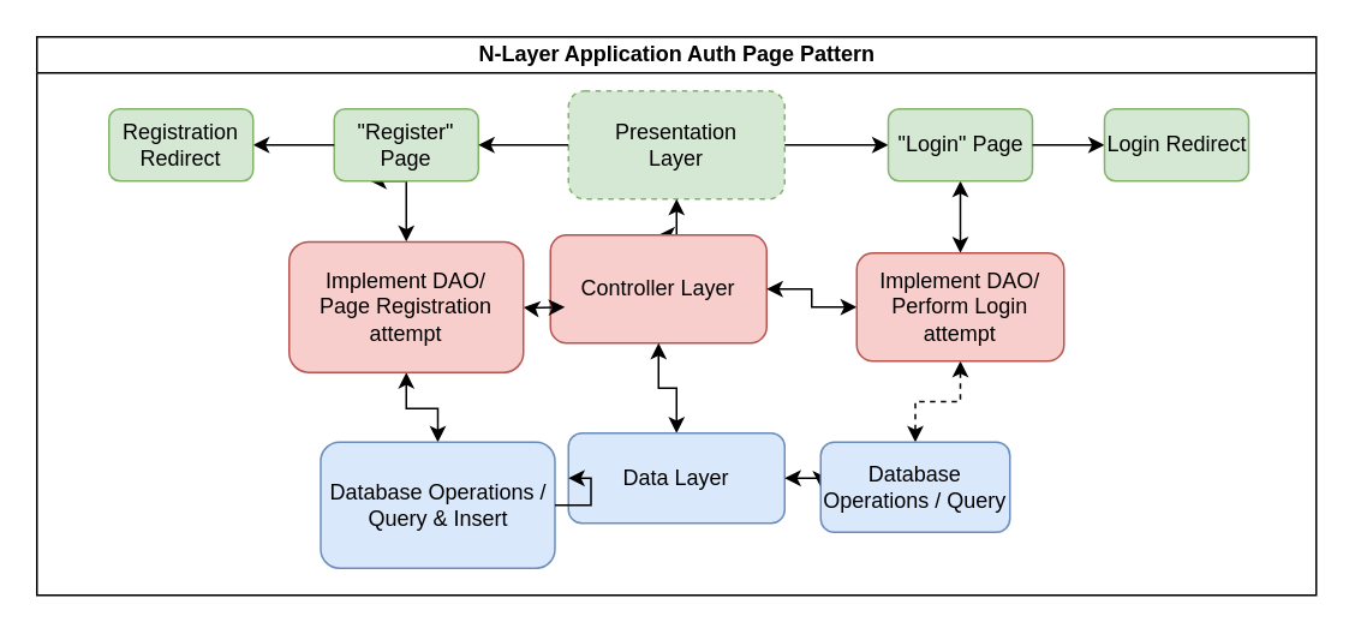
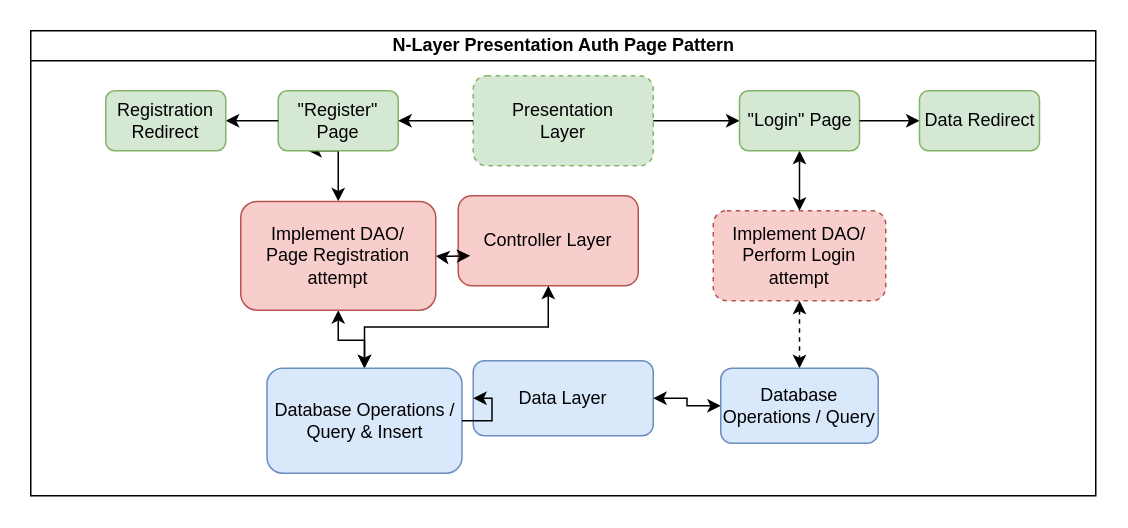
  <mxCell id="0" />
  <mxCell id="1" parent="0" />
- <mxCell id="2" value="N-Layer Application Auth Page Pattern" style="swimlane;html=1;startSize=20;horizontal=1;containerType=tree;glass=0;" vertex="1" parent="1"><mxGeometry x="20" y="20" width="710" height="310" as="geometry" /></mxCell>
+ <mxCell id="2" value="N-Layer Presentation Auth Page Pattern" style="swimlane;html=1;startSize=20;horizontal=1;containerType=tree;glass=0;" vertex="1" parent="1"><mxGeometry x="20" y="20" width="710" height="310" as="geometry" /></mxCell>
  <mxCell id="3" value="Presentation&lt;br&gt;Layer" style="rounded=1;whiteSpace=wrap;html=1;fillColor=#d5e8d4;strokeColor=#82b366;dashed=1;" vertex="1" parent="2"><mxGeometry x="295" y="30" width="120" height="60" as="geometry" /></mxCell>
  <mxCell id="4" value="" style="edgeStyle=orthogonalEdgeStyle;rounded=0;orthogonalLoop=1;jettySize=auto;html=1;" edge="1" parent="2" source="3" target="6"><mxGeometry relative="1" as="geometry" /></mxCell>
  <mxCell id="5" style="edgeStyle=orthogonalEdgeStyle;rounded=0;orthogonalLoop=1;jettySize=auto;html=1;exitX=0.5;exitY=1;exitDx=0;exitDy=0;entryX=0.5;entryY=0;entryDx=0;entryDy=0;startArrow=classic;startFill=1;" edge="1" parent="2" source="6" target="16"><mxGeometry relative="1" as="geometry" /></mxCell>
  <mxCell id="6" value="&quot;Login&quot; Page" style="rounded=1;whiteSpace=wrap;html=1;fillColor=#d5e8d4;strokeColor=#82b366;" vertex="1" parent="2"><mxGeometry x="472.5" y="40" width="80" height="40" as="geometry" /></mxCell>
  <mxCell id="7" style="edgeStyle=orthogonalEdgeStyle;rounded=0;orthogonalLoop=1;jettySize=auto;html=1;exitX=0.25;exitY=1;exitDx=0;exitDy=0;entryX=0.5;entryY=0;entryDx=0;entryDy=0;startArrow=classic;startFill=1;" edge="1" parent="2" source="8" target="19"><mxGeometry relative="1" as="geometry" /></mxCell>
  <mxCell id="8" value="&quot;Register&quot; Page" style="rounded=1;whiteSpace=wrap;html=1;fillColor=#d5e8d4;strokeColor=#82b366;" vertex="1" parent="2"><mxGeometry x="165" y="40" width="80" height="40" as="geometry" /></mxCell>
  <mxCell id="9" value="" style="edgeStyle=orthogonalEdgeStyle;rounded=0;orthogonalLoop=1;jettySize=auto;html=1;entryX=1;entryY=0.5;entryDx=0;entryDy=0;" edge="1" parent="2" source="3" target="8"><mxGeometry relative="1" as="geometry" /></mxCell>
  <mxCell id="10" value="" style="edgeStyle=orthogonalEdgeStyle;rounded=0;orthogonalLoop=1;jettySize=auto;html=1;entryX=1;entryY=0.5;entryDx=0;entryDy=0;" edge="1" parent="2" source="8" target="11"><mxGeometry relative="1" as="geometry"><mxPoint x="335" y="140" as="sourcePoint" /></mxGeometry></mxCell>
- <mxCell id="11" value="Registration Redirect" style="rounded=1;whiteSpace=wrap;html=1;fillColor=#d5e8d4;strokeColor=#82b366;" vertex="1" parent="2"><mxGeometry x="40" y="40" width="80" height="40" as="geometry" /></mxCell>
- <mxCell id="12" value="" style="edgeStyle=orthogonalEdgeStyle;rounded=0;orthogonalLoop=1;jettySize=auto;html=1;startArrow=classic;startFill=1;" edge="1" parent="2" source="3" target="13"><mxGeometry relative="1" as="geometry" /></mxCell>
+ <mxCell id="11" value="Registration Redirect" style="rounded=1;whiteSpace=wrap;html=1;fillColor=#d5e8d4;strokeColor=#82b366;" vertex="1" parent="2"><mxGeometry x="50" y="40" width="80" height="40" as="geometry" /></mxCell>
  <mxCell id="13" value="Controller Layer" style="rounded=1;whiteSpace=wrap;html=1;fillColor=#f8cecc;strokeColor=#b85450;" vertex="1" parent="2"><mxGeometry x="285" y="110" width="120" height="60" as="geometry" /></mxCell>
- <mxCell id="14" value="" style="edgeStyle=orthogonalEdgeStyle;rounded=0;orthogonalLoop=1;jettySize=auto;html=1;exitX=1;exitY=0.5;exitDx=0;exitDy=0;entryX=0;entryY=0.5;entryDx=0;entryDy=0;startArrow=classic;startFill=1;" edge="1" parent="2" source="13" target="16"><mxGeometry relative="1" as="geometry"><mxPoint x="395" y="170" as="sourcePoint" /><Array as="points" /></mxGeometry></mxCell>
  <mxCell id="15" style="edgeStyle=orthogonalEdgeStyle;rounded=0;orthogonalLoop=1;jettySize=auto;html=1;exitX=0.5;exitY=1;exitDx=0;exitDy=0;entryX=0.5;entryY=0;entryDx=0;entryDy=0;startArrow=classic;startFill=1;dashed=1;" edge="1" parent="2" source="16" target="23"><mxGeometry relative="1" as="geometry" /></mxCell>
- <mxCell id="16" value="Implement DAO/&lt;br&gt;Perform Login attempt" style="rounded=1;whiteSpace=wrap;html=1;fillColor=#f8cecc;strokeColor=#b85450;" vertex="1" parent="2"><mxGeometry x="455" y="120" width="115" height="60" as="geometry" /></mxCell>
+ <mxCell id="16" value="Implement DAO/&lt;br&gt;Perform Login attempt" style="rounded=1;whiteSpace=wrap;html=1;fillColor=#f8cecc;strokeColor=#b85450;dashed=1;" vertex="1" parent="2"><mxGeometry x="455" y="120" width="115" height="60" as="geometry" /></mxCell>
  <mxCell id="17" value="" style="edgeStyle=orthogonalEdgeStyle;rounded=0;orthogonalLoop=1;jettySize=auto;html=1;startArrow=classic;startFill=1;" edge="1" parent="2" target="19"><mxGeometry relative="1" as="geometry"><mxPoint x="293" y="150" as="sourcePoint" /></mxGeometry></mxCell>
  <mxCell id="18" style="edgeStyle=orthogonalEdgeStyle;rounded=0;orthogonalLoop=1;jettySize=auto;html=1;exitX=0.5;exitY=1;exitDx=0;exitDy=0;entryX=0.5;entryY=0;entryDx=0;entryDy=0;startArrow=classic;startFill=1;" edge="1" parent="2" source="19" target="24"><mxGeometry relative="1" as="geometry" /></mxCell>
  <mxCell id="19" value="Implement DAO/&lt;br&gt;Page Registration attempt" style="rounded=1;whiteSpace=wrap;html=1;fillColor=#f8cecc;strokeColor=#b85450;" vertex="1" parent="2"><mxGeometry x="140" y="113.75" width="130" height="72.5" as="geometry" /></mxCell>
- <mxCell id="20" value="" style="edgeStyle=orthogonalEdgeStyle;rounded=0;orthogonalLoop=1;jettySize=auto;html=1;startArrow=classic;startFill=1;" edge="1" parent="2" source="13" target="21"><mxGeometry relative="1" as="geometry"><mxPoint x="395" y="170" as="sourcePoint" /></mxGeometry></mxCell>
+ <mxCell id="20" value="" style="edgeStyle=orthogonalEdgeStyle;rounded=0;orthogonalLoop=1;jettySize=auto;html=1;startArrow=classic;startFill=1;" edge="1" parent="2" source="13" target="24"><mxGeometry relative="1" as="geometry"><mxPoint x="395" y="170" as="sourcePoint" /></mxGeometry></mxCell>
  <mxCell id="21" value="Data Layer" style="rounded=1;whiteSpace=wrap;html=1;fillColor=#dae8fc;strokeColor=#6c8ebf;" vertex="1" parent="2"><mxGeometry x="295" y="220" width="120" height="50" as="geometry" /></mxCell>
  <mxCell id="22" value="" style="edgeStyle=orthogonalEdgeStyle;rounded=0;orthogonalLoop=1;jettySize=auto;html=1;startArrow=classic;startFill=1;exitX=1;exitY=0.5;exitDx=0;exitDy=0;" edge="1" parent="2" source="21" target="23"><mxGeometry relative="1" as="geometry"><mxPoint x="395" y="260" as="sourcePoint" /></mxGeometry></mxCell>
- <mxCell id="23" value="Database Operations / Query" style="rounded=1;whiteSpace=wrap;html=1;fillColor=#dae8fc;strokeColor=#6c8ebf;" vertex="1" parent="2"><mxGeometry x="435" y="225" width="105" height="50" as="geometry" /></mxCell>
+ <mxCell id="23" value="Database Operations / Query" style="rounded=1;whiteSpace=wrap;html=1;fillColor=#dae8fc;strokeColor=#6c8ebf;" vertex="1" parent="2"><mxGeometry x="460" y="225" width="105" height="50" as="geometry" /></mxCell>
  <mxCell id="24" value="Database Operations / Query &amp;amp; Insert" style="rounded=1;whiteSpace=wrap;html=1;fillColor=#dae8fc;strokeColor=#6c8ebf;" vertex="1" parent="2"><mxGeometry x="157.5" y="225" width="130" height="70" as="geometry" /></mxCell>
  <mxCell id="25" value="" style="edgeStyle=orthogonalEdgeStyle;rounded=0;orthogonalLoop=1;jettySize=auto;html=1;entryX=0;entryY=0.5;entryDx=0;entryDy=0;" edge="1" parent="2" source="24" target="21"><mxGeometry relative="1" as="geometry"><mxPoint x="300" y="250" as="targetPoint" /></mxGeometry></mxCell>
  <mxCell id="26" value="" style="edgeStyle=orthogonalEdgeStyle;rounded=0;orthogonalLoop=1;jettySize=auto;html=1;" edge="1" target="27" source="6" parent="2"><mxGeometry relative="1" as="geometry"><mxPoint x="455" y="140" as="sourcePoint" /></mxGeometry></mxCell>
- <mxCell id="27" value="Login Redirect" style="rounded=1;whiteSpace=wrap;html=1;fillColor=#d5e8d4;strokeColor=#82b366;" vertex="1" parent="2"><mxGeometry x="592.5" y="40" width="80" height="40" as="geometry" /></mxCell>
+ <mxCell id="27" value="Data Redirect" style="rounded=1;whiteSpace=wrap;html=1;fillColor=#d5e8d4;strokeColor=#82b366;" vertex="1" parent="2"><mxGeometry x="592.5" y="40" width="80" height="40" as="geometry" /></mxCell>
